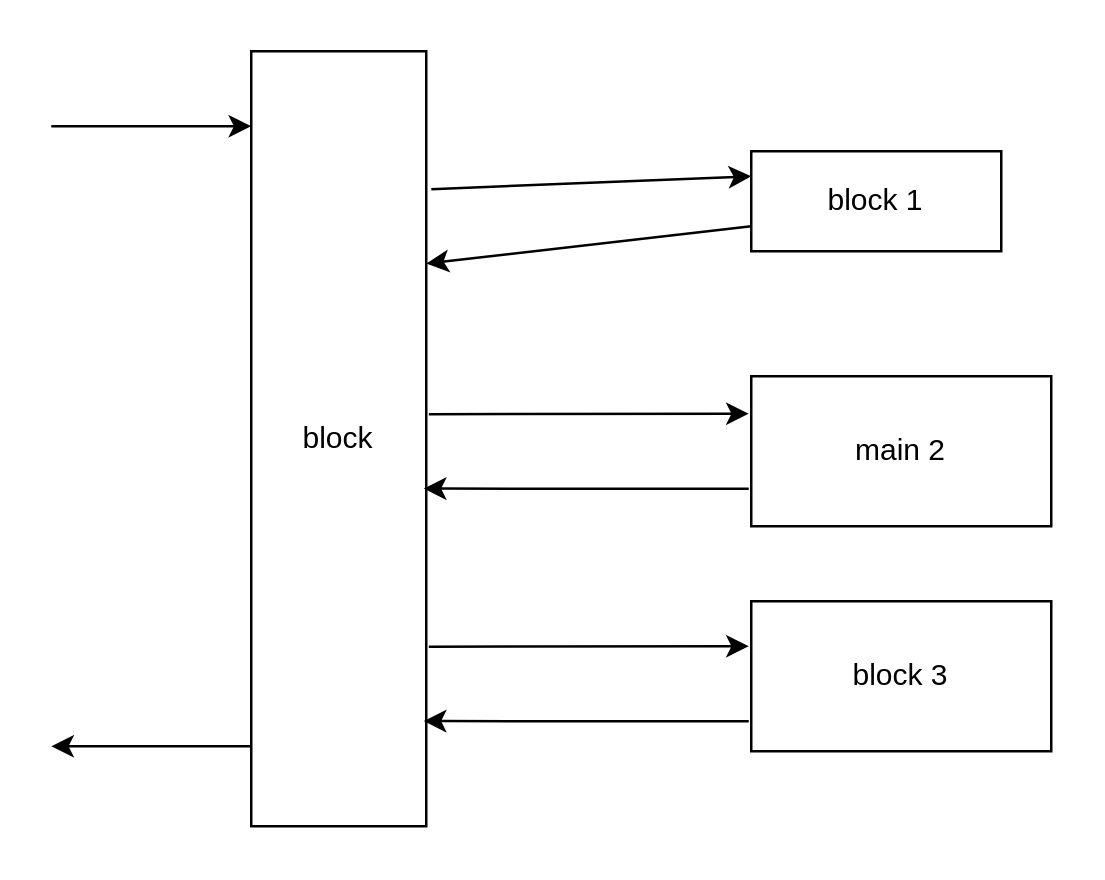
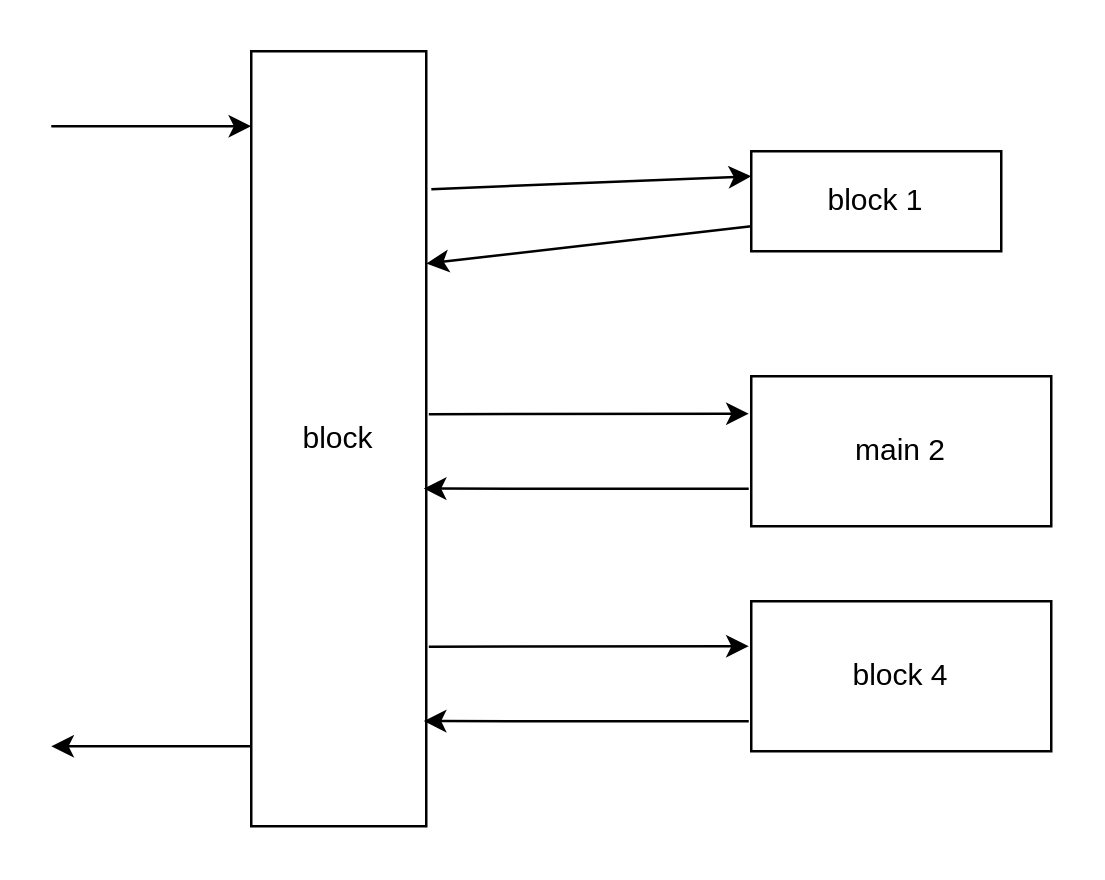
  <mxCell id="0" />
  <mxCell id="1" parent="0" />
  <mxCell id="2" value="block" style="rounded=0;whiteSpace=wrap;html=1;" vertex="1" parent="1"><mxGeometry x="100" y="20" width="70" height="310" as="geometry" /></mxCell>
  <mxCell id="3" value="block 1" style="rounded=0;whiteSpace=wrap;html=1;" vertex="1" parent="1"><mxGeometry x="300" y="60" width="100" height="40" as="geometry" /></mxCell>
  <mxCell id="4" value="main 2" style="rounded=0;whiteSpace=wrap;html=1;" vertex="1" parent="1"><mxGeometry x="300" y="150" width="120" height="60" as="geometry" /></mxCell>
- <mxCell id="5" value="block 3" style="rounded=0;whiteSpace=wrap;html=1;" vertex="1" parent="1"><mxGeometry x="300" y="240" width="120" height="60" as="geometry" /></mxCell>
+ <mxCell id="5" value="block 4" style="rounded=0;whiteSpace=wrap;html=1;" vertex="1" parent="1"><mxGeometry x="300" y="240" width="120" height="60" as="geometry" /></mxCell>
  <mxCell id="6" value="" style="endArrow=classic;html=1;rounded=0;exitX=1.029;exitY=0.178;exitDx=0;exitDy=0;exitPerimeter=0;entryX=0;entryY=0.25;entryDx=0;entryDy=0;" edge="1" parent="1" source="2" target="3"><mxGeometry width="50" height="50" relative="1" as="geometry"><mxPoint x="250" y="190" as="sourcePoint" /><mxPoint x="300" y="140" as="targetPoint" /></mxGeometry></mxCell>
  <mxCell id="7" value="" style="endArrow=classic;html=1;rounded=0;exitX=0;exitY=0.75;exitDx=0;exitDy=0;entryX=1;entryY=0.274;entryDx=0;entryDy=0;entryPerimeter=0;" edge="1" parent="1" source="3" target="2"><mxGeometry width="50" height="50" relative="1" as="geometry"><mxPoint x="171.03" y="167.18" as="sourcePoint" /><mxPoint x="223" y="167" as="targetPoint" /></mxGeometry></mxCell>
  <mxCell id="8" value="" style="endArrow=classic;html=1;rounded=0;exitX=1.029;exitY=0.178;exitDx=0;exitDy=0;exitPerimeter=0;entryX=0;entryY=0.25;entryDx=0;entryDy=0;" edge="1" parent="1"><mxGeometry width="50" height="50" relative="1" as="geometry"><mxPoint x="171.03" y="165.18" as="sourcePoint" /><mxPoint x="299" y="165" as="targetPoint" /></mxGeometry></mxCell>
  <mxCell id="9" value="" style="endArrow=classic;html=1;rounded=0;exitX=0;exitY=0.75;exitDx=0;exitDy=0;entryX=1;entryY=0.274;entryDx=0;entryDy=0;entryPerimeter=0;" edge="1" parent="1"><mxGeometry width="50" height="50" relative="1" as="geometry"><mxPoint x="299" y="195" as="sourcePoint" /><mxPoint x="169" y="194.94" as="targetPoint" /></mxGeometry></mxCell>
  <mxCell id="10" value="" style="endArrow=classic;html=1;rounded=0;exitX=1.029;exitY=0.178;exitDx=0;exitDy=0;exitPerimeter=0;entryX=0;entryY=0.25;entryDx=0;entryDy=0;" edge="1" parent="1"><mxGeometry width="50" height="50" relative="1" as="geometry"><mxPoint x="171.03" y="258.18" as="sourcePoint" /><mxPoint x="299" y="258" as="targetPoint" /></mxGeometry></mxCell>
  <mxCell id="11" value="" style="endArrow=classic;html=1;rounded=0;exitX=0;exitY=0.75;exitDx=0;exitDy=0;entryX=1;entryY=0.274;entryDx=0;entryDy=0;entryPerimeter=0;" edge="1" parent="1"><mxGeometry width="50" height="50" relative="1" as="geometry"><mxPoint x="299" y="288" as="sourcePoint" /><mxPoint x="169" y="287.94" as="targetPoint" /></mxGeometry></mxCell>
  <mxCell id="12" value="" style="endArrow=classic;html=1;rounded=0;entryX=0;entryY=0.25;entryDx=0;entryDy=0;" edge="1" parent="1"><mxGeometry width="50" height="50" relative="1" as="geometry"><mxPoint x="20" y="50" as="sourcePoint" /><mxPoint x="100" y="50" as="targetPoint" /></mxGeometry></mxCell>
  <mxCell id="13" value="" style="endArrow=classic;html=1;rounded=0;exitX=0;exitY=0.75;exitDx=0;exitDy=0;" edge="1" parent="1"><mxGeometry width="50" height="50" relative="1" as="geometry"><mxPoint x="100" y="298" as="sourcePoint" /><mxPoint x="20" y="298" as="targetPoint" /></mxGeometry></mxCell>
